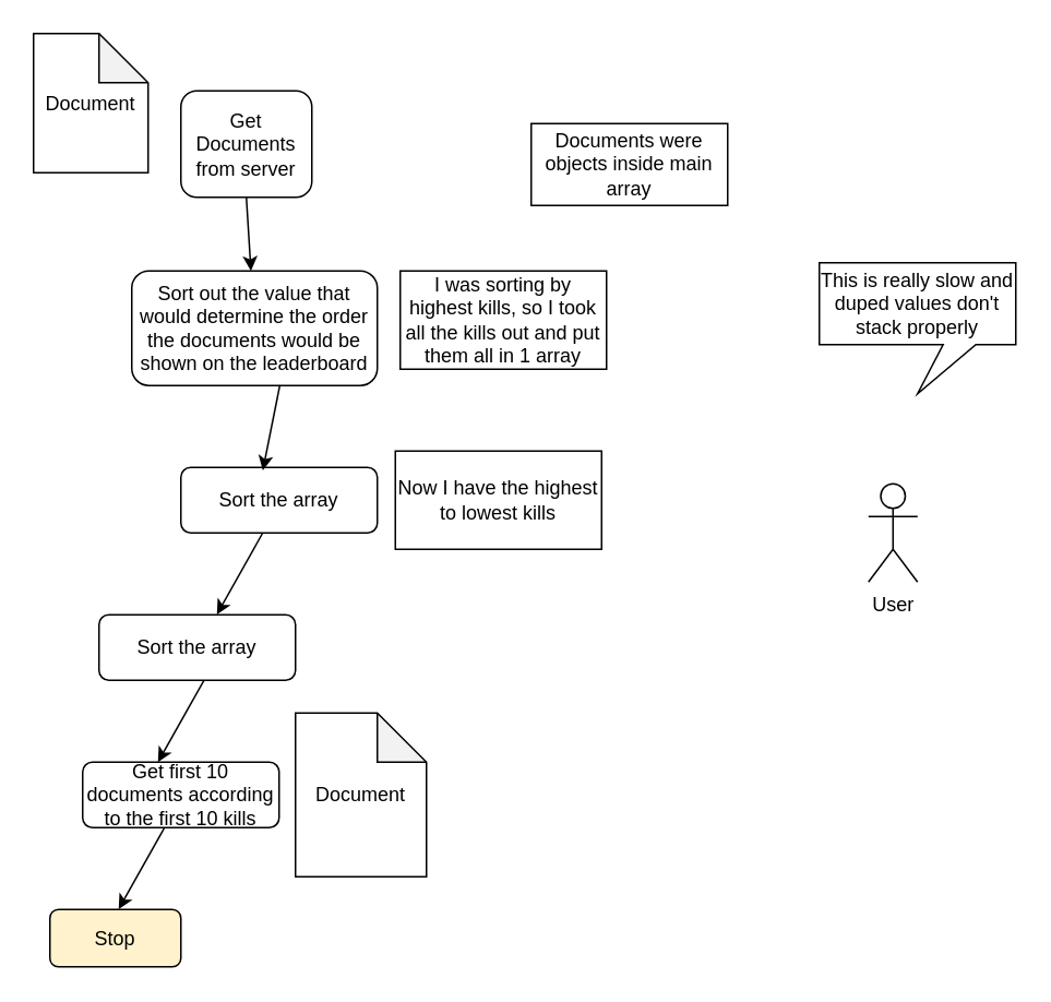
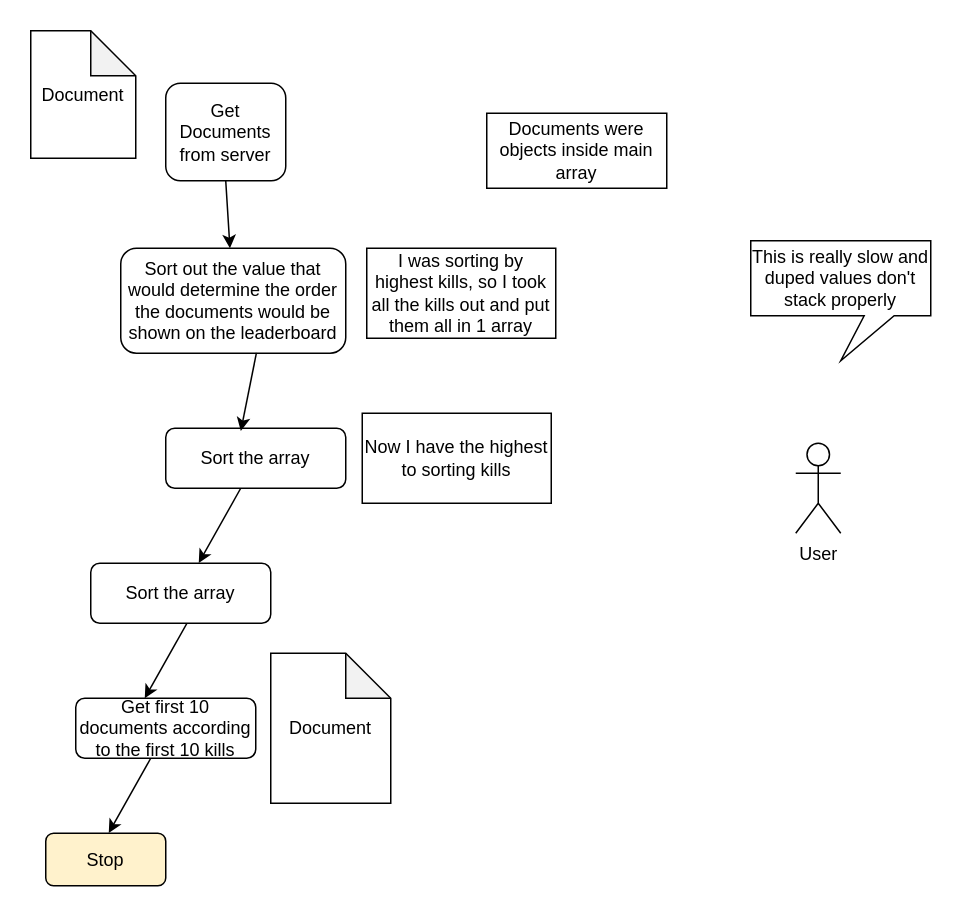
  <mxCell id="0" />
  <mxCell id="1" parent="0" />
  <mxCell id="2" value="Get Documents from server" style="rounded=1;whiteSpace=wrap;html=1;fontSize=12;glass=0;strokeWidth=1;shadow=0;" parent="1" vertex="1"><mxGeometry x="110" y="55" width="80" height="65" as="geometry" /></mxCell>
  <mxCell id="3" value="Sort out the value that would determine the order the documents would be shown on the leaderboard" style="rounded=1;whiteSpace=wrap;html=1;fontSize=12;glass=0;strokeWidth=1;shadow=0;" parent="1" vertex="1"><mxGeometry x="80" y="165" width="150" height="70" as="geometry" /></mxCell>
  <mxCell id="4" value="Sort the array" style="rounded=1;whiteSpace=wrap;html=1;fontSize=12;glass=0;strokeWidth=1;shadow=0;" parent="1" vertex="1"><mxGeometry x="110" y="285" width="120" height="40" as="geometry" /></mxCell>
  <mxCell id="5" value="Documents were objects inside main array" style="whiteSpace=wrap;html=1;" vertex="1" parent="1"><mxGeometry x="324" y="75" width="120" height="50" as="geometry" /></mxCell>
  <mxCell id="6" value="I was sorting by highest kills, so I took all the kills out and put them all in 1 array" style="whiteSpace=wrap;html=1;" vertex="1" parent="1"><mxGeometry x="244" y="165" width="126" height="60" as="geometry" /></mxCell>
  <mxCell id="7" value="" style="endArrow=classic;html=1;rounded=0;exitX=0.5;exitY=1;exitDx=0;exitDy=0;" edge="1" parent="1" source="2" target="3"><mxGeometry width="50" height="50" relative="1" as="geometry"><mxPoint x="340" y="265" as="sourcePoint" /><mxPoint x="390" y="215" as="targetPoint" /></mxGeometry></mxCell>
  <mxCell id="8" value="" style="endArrow=classic;html=1;rounded=0;exitX=0.603;exitY=0.997;exitDx=0;exitDy=0;entryX=0.417;entryY=0.045;entryDx=0;entryDy=0;entryPerimeter=0;exitPerimeter=0;" edge="1" parent="1" source="3" target="4"><mxGeometry width="50" height="50" relative="1" as="geometry"><mxPoint x="180" y="105" as="sourcePoint" /><mxPoint x="170" y="175" as="targetPoint" /><Array as="points"><mxPoint x="170" y="235" /></Array></mxGeometry></mxCell>
- <mxCell id="9" value="Now I have the highest to lowest kills" style="whiteSpace=wrap;html=1;" vertex="1" parent="1"><mxGeometry x="241" y="275" width="126" height="60" as="geometry" /></mxCell>
+ <mxCell id="9" value="Now I have the highest to sorting kills" style="whiteSpace=wrap;html=1;" vertex="1" parent="1"><mxGeometry x="241" y="275" width="126" height="60" as="geometry" /></mxCell>
  <mxCell id="10" value="Sort the array" style="rounded=1;whiteSpace=wrap;html=1;fontSize=12;glass=0;strokeWidth=1;shadow=0;" vertex="1" parent="1"><mxGeometry x="60" y="375" width="120" height="40" as="geometry" /></mxCell>
  <mxCell id="11" value="" style="endArrow=classic;html=1;rounded=0;entryX=0.6;entryY=-0.005;entryDx=0;entryDy=0;entryPerimeter=0;" edge="1" parent="1" target="10"><mxGeometry width="50" height="50" relative="1" as="geometry"><mxPoint x="160" y="325" as="sourcePoint" /><mxPoint x="170.04" y="296.8" as="targetPoint" /><Array as="points"><mxPoint x="160" y="325" /></Array></mxGeometry></mxCell>
  <mxCell id="12" value="Document" style="shape=note;whiteSpace=wrap;html=1;backgroundOutline=1;darkOpacity=0.05;" vertex="1" parent="1"><mxGeometry x="20" y="20" width="70" height="85" as="geometry" /></mxCell>
  <mxCell id="13" value="Document" style="shape=note;whiteSpace=wrap;html=1;backgroundOutline=1;darkOpacity=0.05;" vertex="1" parent="1"><mxGeometry x="180" y="435" width="80" height="100" as="geometry" /></mxCell>
  <mxCell id="14" value="Get first 10 documents according to the first 10 kills" style="rounded=1;whiteSpace=wrap;html=1;fontSize=12;glass=0;strokeWidth=1;shadow=0;" vertex="1" parent="1"><mxGeometry x="50" y="465" width="120" height="40" as="geometry" /></mxCell>
  <mxCell id="15" value="" style="endArrow=classic;html=1;rounded=0;entryX=0.6;entryY=-0.005;entryDx=0;entryDy=0;entryPerimeter=0;" edge="1" parent="1"><mxGeometry width="50" height="50" relative="1" as="geometry"><mxPoint x="124" y="415.2" as="sourcePoint" /><mxPoint x="96" y="465" as="targetPoint" /><Array as="points"><mxPoint x="124" y="415.2" /></Array></mxGeometry></mxCell>
  <mxCell id="16" value="Stop" style="rounded=1;whiteSpace=wrap;html=1;fillColor=#fff2cc;" vertex="1" parent="1"><mxGeometry x="30" y="555" width="80" height="35" as="geometry" /></mxCell>
  <mxCell id="17" value="" style="endArrow=classic;html=1;rounded=0;entryX=0.6;entryY=-0.005;entryDx=0;entryDy=0;entryPerimeter=0;" edge="1" parent="1"><mxGeometry width="50" height="50" relative="1" as="geometry"><mxPoint x="100" y="505" as="sourcePoint" /><mxPoint x="72" y="554.8" as="targetPoint" /><Array as="points"><mxPoint x="100" y="505" /></Array></mxGeometry></mxCell>
  <mxCell id="18" value="User" style="shape=umlActor;verticalLabelPosition=bottom;verticalAlign=top;html=1;outlineConnect=0;" vertex="1" parent="1"><mxGeometry x="530" y="295" width="30" height="60" as="geometry" /></mxCell>
  <mxCell id="19" value="This is really slow and duped values don't stack properly" style="shape=callout;whiteSpace=wrap;html=1;perimeter=calloutPerimeter;size=30;position=0.63;" vertex="1" parent="1"><mxGeometry x="500" y="160" width="120" height="80" as="geometry" /></mxCell>
